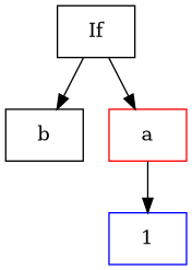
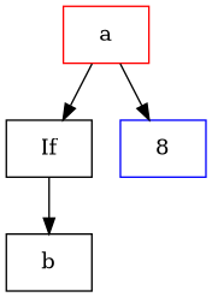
  digraph {
    node [shape=box]
    n1 [label=If]
    n2 [label=b]
    n3 [color=red label=a]
-   n4 [color=blue label=1]
+   n4 [color=blue label=8]
    n1 -> n2
-   n1 -> n3
+   n3 -> n1
    n3 -> n4
  }
